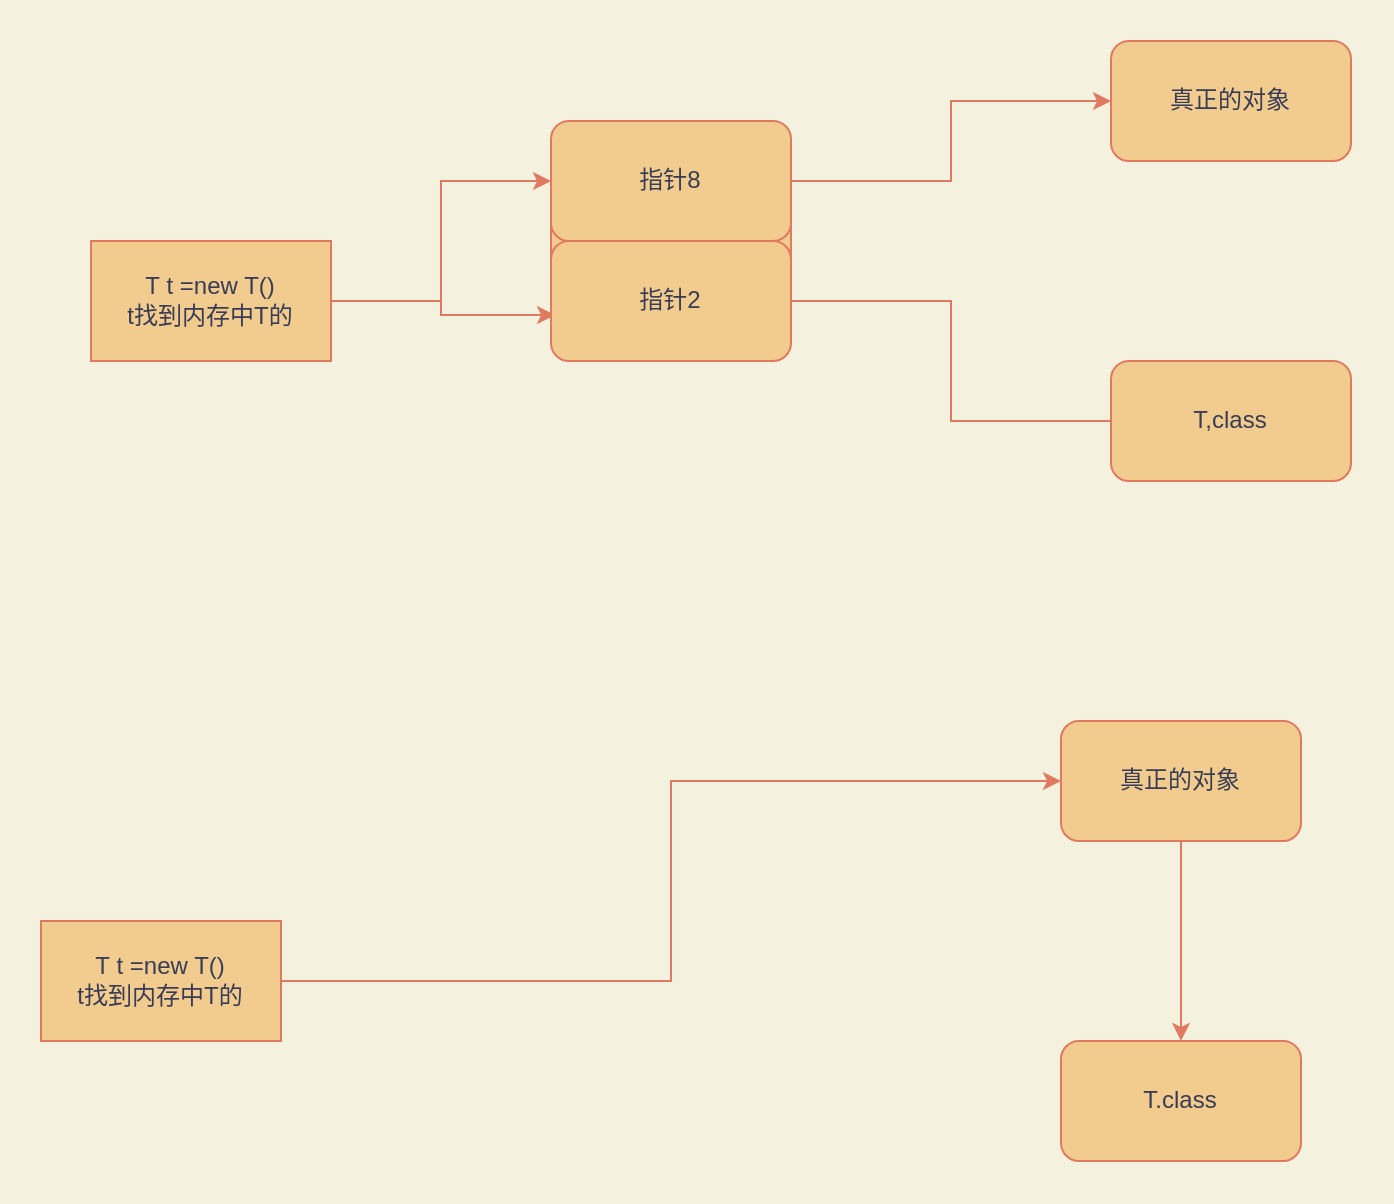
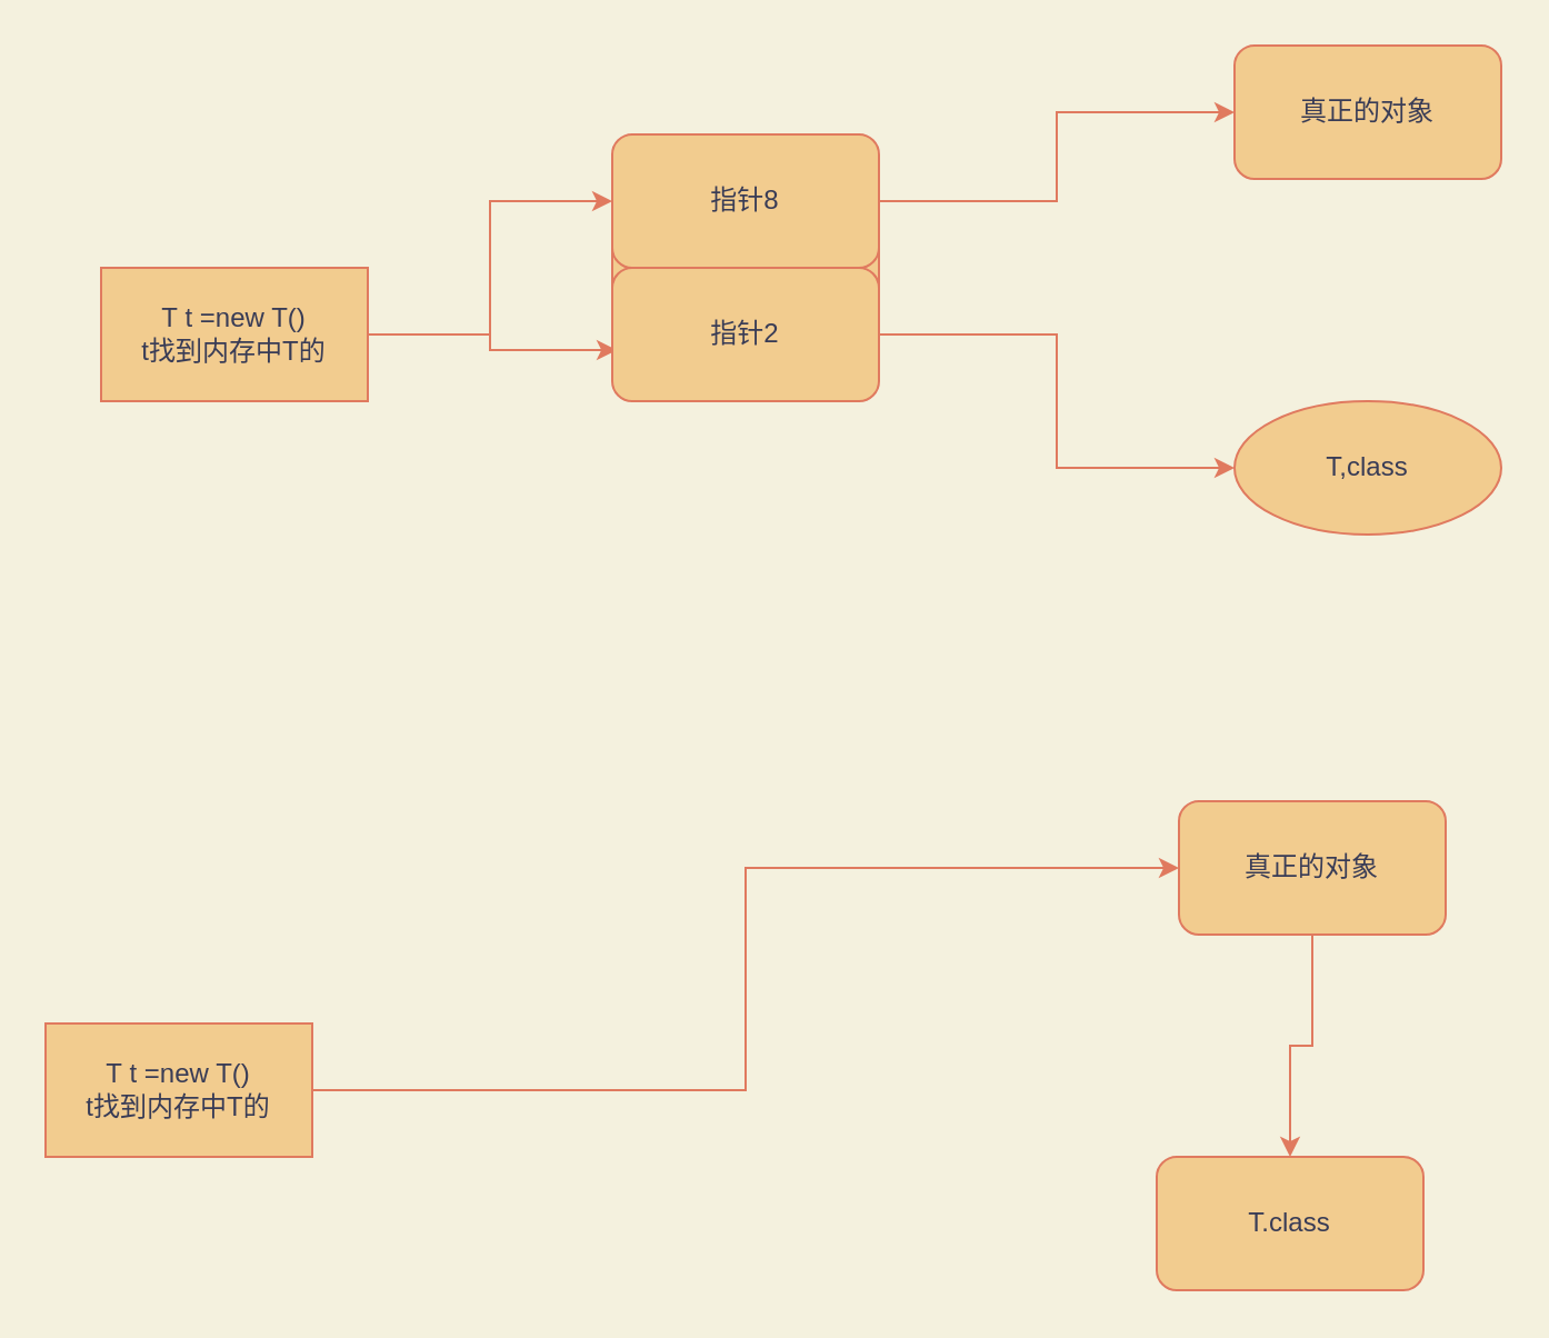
  <mxCell id="0" />
  <mxCell id="1" parent="0" />
  <mxCell id="2" value="" style="rounded=1;whiteSpace=wrap;html=1;fillColor=#F2CC8F;strokeColor=#E07A5F;fontColor=#393C56;" vertex="1" parent="1"><mxGeometry x="275" y="60" width="120" height="120" as="geometry" /></mxCell>
  <mxCell id="3" style="edgeStyle=orthogonalEdgeStyle;rounded=0;orthogonalLoop=1;jettySize=auto;html=1;labelBackgroundColor=#F4F1DE;strokeColor=#E07A5F;fontColor=#393C56;" edge="1" parent="1" source="5" target="7"><mxGeometry relative="1" as="geometry" /></mxCell>
  <mxCell id="4" style="edgeStyle=orthogonalEdgeStyle;rounded=0;orthogonalLoop=1;jettySize=auto;html=1;entryX=0.017;entryY=0.617;entryDx=0;entryDy=0;entryPerimeter=0;labelBackgroundColor=#F4F1DE;strokeColor=#E07A5F;fontColor=#393C56;" edge="1" parent="1" source="5" target="9"><mxGeometry relative="1" as="geometry" /></mxCell>
  <mxCell id="5" value="T&amp;nbsp;t =new T()&lt;br&gt;t找到内存中T的" style="rounded=0;whiteSpace=wrap;html=1;fillColor=#F2CC8F;strokeColor=#E07A5F;fontColor=#393C56;" vertex="1" parent="1"><mxGeometry x="45" y="120" width="120" height="60" as="geometry" /></mxCell>
  <mxCell id="6" style="edgeStyle=orthogonalEdgeStyle;rounded=0;orthogonalLoop=1;jettySize=auto;html=1;entryX=0;entryY=0.5;entryDx=0;entryDy=0;labelBackgroundColor=#F4F1DE;strokeColor=#E07A5F;fontColor=#393C56;" edge="1" parent="1" source="7" target="10"><mxGeometry relative="1" as="geometry" /></mxCell>
  <mxCell id="7" value="指针8" style="rounded=1;whiteSpace=wrap;html=1;fillColor=#F2CC8F;strokeColor=#E07A5F;fontColor=#393C56;" vertex="1" parent="1"><mxGeometry x="275" y="60" width="120" height="60" as="geometry" /></mxCell>
- <mxCell id="8" style="edgeStyle=orthogonalEdgeStyle;rounded=0;orthogonalLoop=1;jettySize=auto;html=1;labelBackgroundColor=#F4F1DE;strokeColor=#E07A5F;fontColor=#393C56;endArrow=none;" edge="1" parent="1" source="9" target="11"><mxGeometry relative="1" as="geometry" /></mxCell>
+ <mxCell id="8" style="edgeStyle=orthogonalEdgeStyle;rounded=0;orthogonalLoop=1;jettySize=auto;html=1;labelBackgroundColor=#F4F1DE;strokeColor=#E07A5F;fontColor=#393C56;" edge="1" parent="1" source="9" target="11"><mxGeometry relative="1" as="geometry" /></mxCell>
  <mxCell id="9" value="指针2" style="rounded=1;whiteSpace=wrap;html=1;fillColor=#F2CC8F;strokeColor=#E07A5F;fontColor=#393C56;" vertex="1" parent="1"><mxGeometry x="275" y="120" width="120" height="60" as="geometry" /></mxCell>
  <mxCell id="10" value="真正的对象" style="rounded=1;whiteSpace=wrap;html=1;fillColor=#F2CC8F;strokeColor=#E07A5F;fontColor=#393C56;" vertex="1" parent="1"><mxGeometry x="555" y="20" width="120" height="60" as="geometry" /></mxCell>
- <mxCell id="11" value="T,class" style="rounded=1;whiteSpace=wrap;html=1;fillColor=#F2CC8F;strokeColor=#E07A5F;fontColor=#393C56;" vertex="1" parent="1"><mxGeometry x="555" y="180" width="120" height="60" as="geometry" /></mxCell>
+ <mxCell id="11" value="T,class" style="ellipse;whiteSpace=wrap;html=1;fillColor=#F2CC8F;strokeColor=#E07A5F;fontColor=#393C56;" vertex="1" parent="1"><mxGeometry x="555" y="180" width="120" height="60" as="geometry" /></mxCell>
  <mxCell id="12" style="edgeStyle=orthogonalEdgeStyle;rounded=0;orthogonalLoop=1;jettySize=auto;html=1;entryX=0;entryY=0.5;entryDx=0;entryDy=0;labelBackgroundColor=#F4F1DE;strokeColor=#E07A5F;fontColor=#393C56;" edge="1" parent="1" source="13" target="15"><mxGeometry relative="1" as="geometry" /></mxCell>
  <mxCell id="13" value="T&amp;nbsp;t =new T()&lt;br&gt;t找到内存中T的" style="rounded=0;whiteSpace=wrap;html=1;fillColor=#F2CC8F;strokeColor=#E07A5F;fontColor=#393C56;" vertex="1" parent="1"><mxGeometry x="20" y="460" width="120" height="60" as="geometry" /></mxCell>
  <mxCell id="14" style="edgeStyle=orthogonalEdgeStyle;rounded=0;orthogonalLoop=1;jettySize=auto;html=1;labelBackgroundColor=#F4F1DE;strokeColor=#E07A5F;fontColor=#393C56;" edge="1" parent="1" source="15" target="16"><mxGeometry relative="1" as="geometry" /></mxCell>
  <mxCell id="15" value="真正的对象" style="rounded=1;whiteSpace=wrap;html=1;fillColor=#F2CC8F;strokeColor=#E07A5F;fontColor=#393C56;" vertex="1" parent="1"><mxGeometry x="530" y="360" width="120" height="60" as="geometry" /></mxCell>
- <mxCell id="16" value="T.class" style="rounded=1;whiteSpace=wrap;html=1;fillColor=#F2CC8F;strokeColor=#E07A5F;fontColor=#393C56;" vertex="1" parent="1"><mxGeometry x="530" y="520" width="120" height="60" as="geometry" /></mxCell>
+ <mxCell id="16" value="T.class" style="rounded=1;whiteSpace=wrap;html=1;fillColor=#F2CC8F;strokeColor=#E07A5F;fontColor=#393C56;" vertex="1" parent="1"><mxGeometry x="520" y="520" width="120" height="60" as="geometry" /></mxCell>
